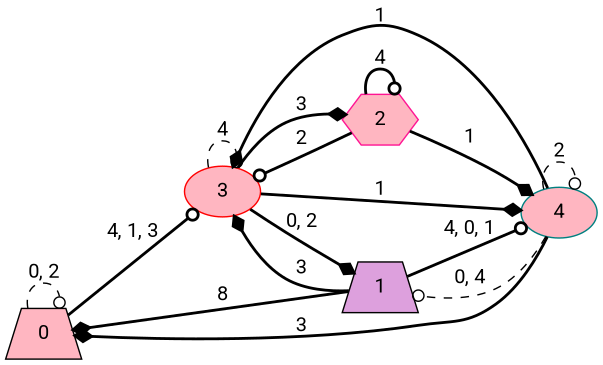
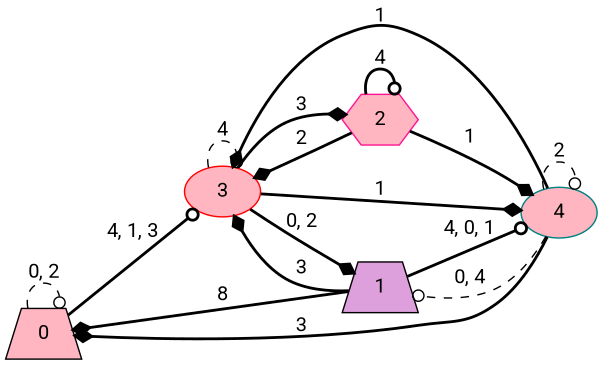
  digraph {
    fontname=Roboto
    rankdir=LR
    node [color=black fillcolor=lightpink fontname=Roboto shape=trapezium style=filled]
    edge [arrowhead=odot fontname=Roboto style=bold]
    n1 [label=0]
    n2 [color=red label=3 shape=ellipse]
    n3 [fillcolor=plum label=1]
    n4 [color=teal label=4 shape=ellipse]
    n5 [color=deeppink label=2 shape=hexagon]
    n1 -> n1 [label="0, 2" style=dashed]
    n1 -> n2 [label="4, 1, 3"]
    n2 -> n2 [label=4 style=dashed]
    n2 -> n3 [arrowhead=diamond label="0, 2"]
    n2 -> n4 [arrowhead=diamond label=1]
    n2 -> n5 [arrowhead=diamond label=3]
    n3 -> n1 [arrowhead=diamond label=8]
    n3 -> n2 [arrowhead=diamond label=3]
    n3 -> n4 [label="4, 0, 1"]
    n4 -> n1 [arrowhead=diamond label=3]
    n4 -> n2 [arrowhead=diamond label=1]
    n4 -> n3 [label="0, 4" style=dashed]
    n4 -> n4 [label=2 style=dashed]
-   n5 -> n2 [label=2]
+   n5 -> n2 [arrowhead=diamond label=2]
    n5 -> n4 [arrowhead=diamond label=1]
    n5 -> n5 [label=4]
  }
